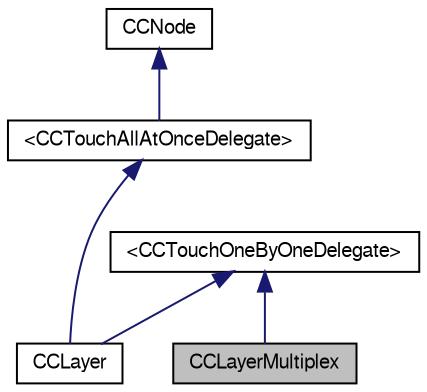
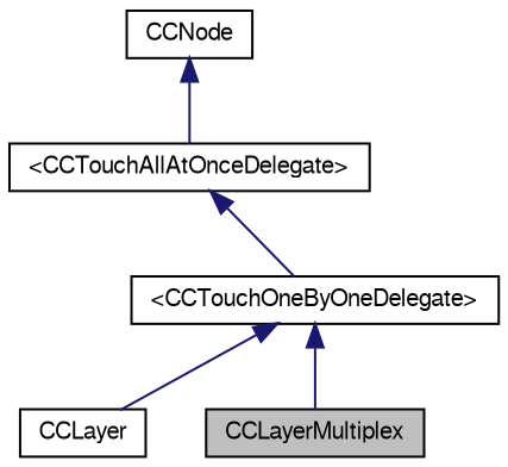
  digraph {
    node [color=black fontname=FreeSans fontsize=10 shape=record]
    edge [color=midnightblue dir=back fontname=FreeSans fontsize=10 labelfontname=FreeSans labelfontsize=10 style=solid]
    n1 [fillcolor=grey75 fontcolor=black height=0.2 label=CCLayerMultiplex style=filled width=0.4]
    n2 [height=0.2 label=CCLayer width=0.4]
    n3 [height=0.2 label=CCNode width=0.4]
    n4 [height=0.2 label="\<CCTouchAllAtOnceDelegate\>" width=0.4]
    n5 [height=0.2 label="\<CCTouchOneByOneDelegate\>" width=0.4]
    n3 -> n4
-   n4 -> n2
+   n4 -> n5
    n5 -> n1
    n5 -> n2
  }
